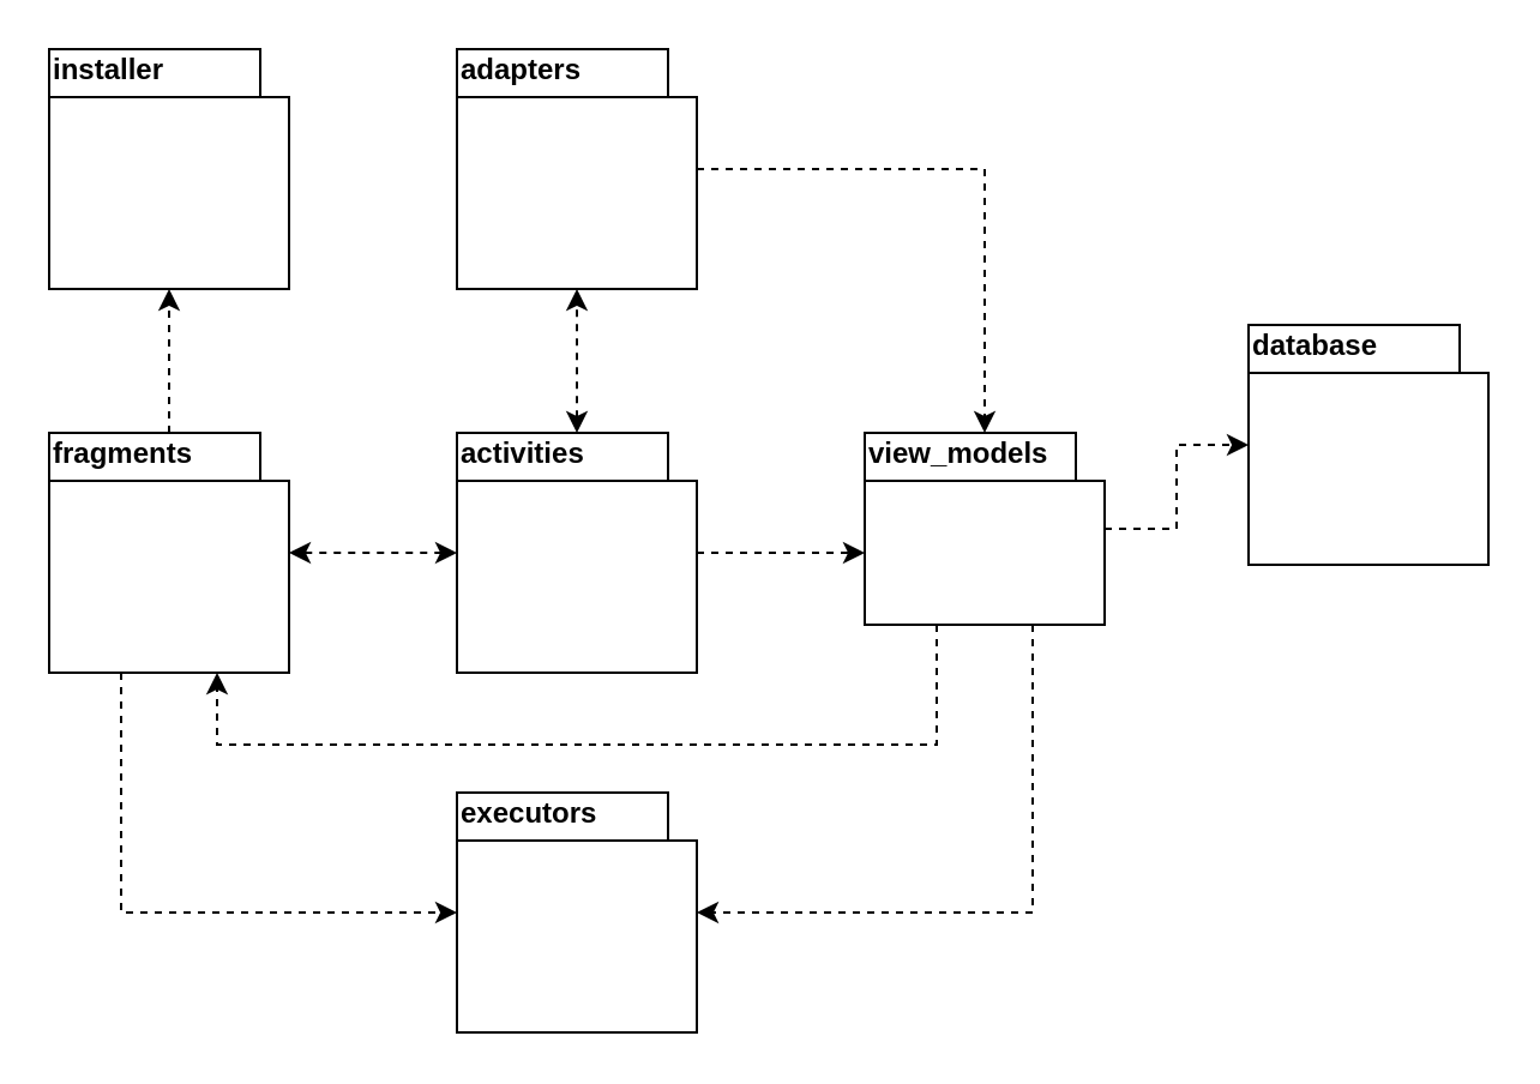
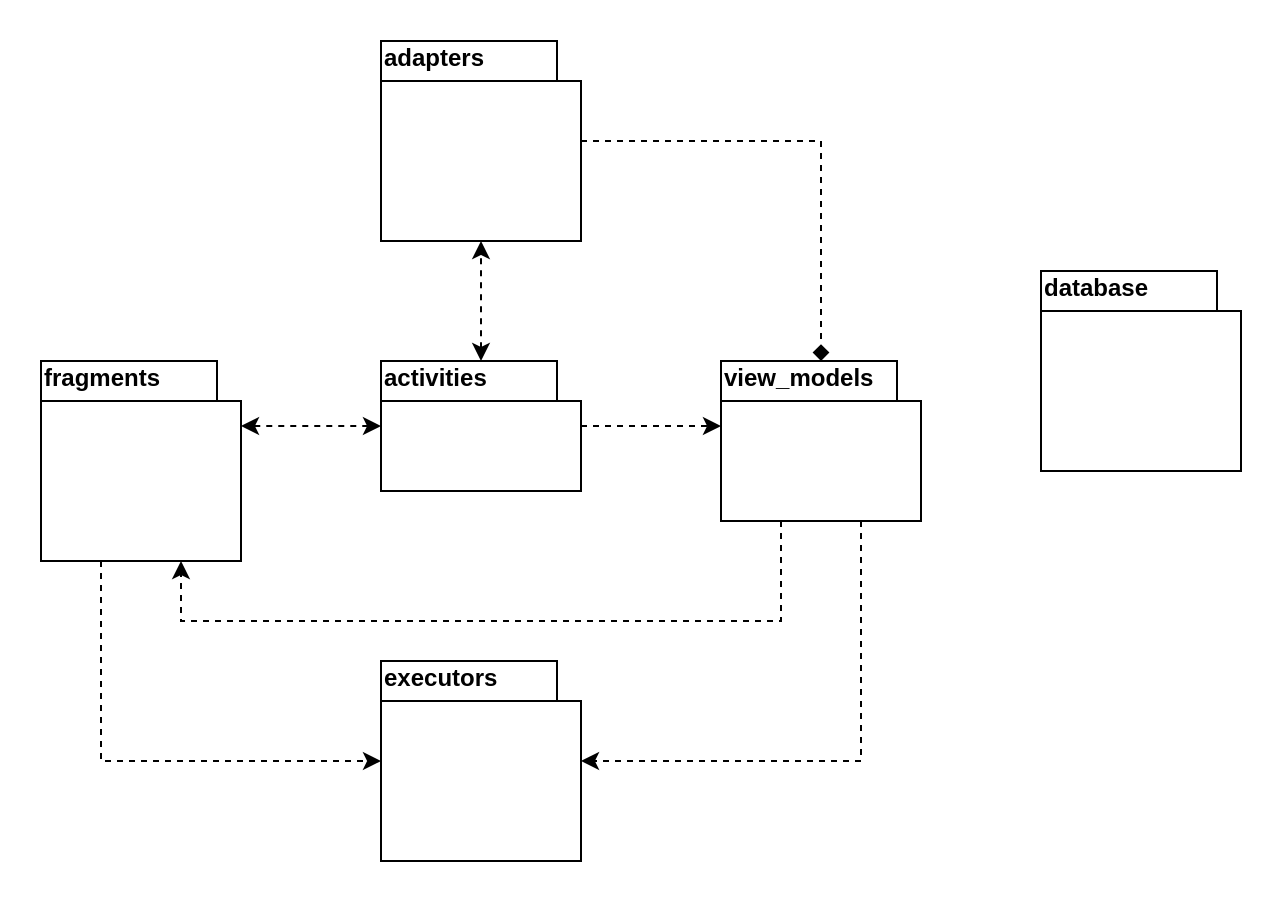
  <mxCell id="0" />
  <mxCell id="1" parent="0" />
- <mxCell id="2" style="edgeStyle=orthogonalEdgeStyle;rounded=0;orthogonalLoop=1;jettySize=auto;html=1;dashed=1;startArrow=none;startFill=0;endArrow=classic;endFill=1;strokeWidth=1;" parent="1" source="17" target="8" edge="1"><mxGeometry relative="1" as="geometry"><mxPoint x="289" y="70" as="sourcePoint" /><Array as="points"><mxPoint x="410" y="70" /></Array></mxGeometry></mxCell>
- <mxCell id="3" style="edgeStyle=orthogonalEdgeStyle;rounded=0;orthogonalLoop=1;jettySize=auto;html=1;dashed=1;startArrow=none;startFill=0;endArrow=classic;endFill=1;strokeWidth=1;" parent="1" source="13" target="16" edge="1"><mxGeometry relative="1" as="geometry"><mxPoint x="70" y="180" as="sourcePoint" /><mxPoint x="70" y="120" as="targetPoint" /></mxGeometry></mxCell>
+ <mxCell id="2" style="edgeStyle=orthogonalEdgeStyle;rounded=0;orthogonalLoop=1;jettySize=auto;html=1;dashed=1;startArrow=none;startFill=0;endArrow=diamond;endFill=1;strokeWidth=1;" parent="1" source="17" target="8" edge="1"><mxGeometry relative="1" as="geometry"><mxPoint x="289" y="70" as="sourcePoint" /><Array as="points"><mxPoint x="410" y="70" /></Array></mxGeometry></mxCell>
  <mxCell id="4" style="edgeStyle=orthogonalEdgeStyle;rounded=0;orthogonalLoop=1;jettySize=auto;html=1;dashed=1;startArrow=none;startFill=0;endArrow=classic;endFill=1;strokeWidth=1;" parent="1" source="13" target="12" edge="1"><mxGeometry relative="1" as="geometry"><mxPoint x="70" y="280" as="sourcePoint" /><mxPoint x="190" y="380" as="targetPoint" /><Array as="points"><mxPoint x="50" y="380" /></Array></mxGeometry></mxCell>
  <mxCell id="5" style="edgeStyle=orthogonalEdgeStyle;rounded=0;orthogonalLoop=1;jettySize=auto;html=1;dashed=1;startArrow=none;startFill=0;endArrow=classic;endFill=1;strokeWidth=1;" parent="1" source="8" target="12" edge="1"><mxGeometry relative="1" as="geometry"><mxPoint x="290" y="380" as="targetPoint" /><Array as="points"><mxPoint x="430" y="380" /></Array></mxGeometry></mxCell>
- <mxCell id="6" style="edgeStyle=orthogonalEdgeStyle;rounded=0;orthogonalLoop=1;jettySize=auto;html=1;dashed=1;startArrow=none;startFill=0;endArrow=classic;endFill=1;strokeWidth=1;" parent="1" source="8" target="11" edge="1"><mxGeometry relative="1" as="geometry" /></mxCell>
  <mxCell id="7" style="edgeStyle=orthogonalEdgeStyle;rounded=0;orthogonalLoop=1;jettySize=auto;html=1;dashed=1;" edge="1" parent="1" source="8" target="13"><mxGeometry relative="1" as="geometry"><Array as="points"><mxPoint x="390" y="310" /><mxPoint x="90" y="310" /></Array></mxGeometry></mxCell>
  <mxCell id="8" value="view_models" style="shape=folder;fontStyle=1;spacingTop=-5;tabWidth=88;tabHeight=20;tabPosition=left;html=1;verticalAlign=top;align=left;" parent="1" vertex="1"><mxGeometry x="360" y="180" width="100" height="80" as="geometry" /></mxCell>
  <mxCell id="9" style="edgeStyle=orthogonalEdgeStyle;rounded=0;orthogonalLoop=1;jettySize=auto;html=1;dashed=1;startArrow=none;startFill=0;endArrow=classic;endFill=1;strokeWidth=1;" parent="1" source="15" target="8" edge="1"><mxGeometry relative="1" as="geometry"><mxPoint x="290" y="230" as="sourcePoint" /><Array as="points"><mxPoint x="240" y="240" /></Array></mxGeometry></mxCell>
  <mxCell id="10" style="edgeStyle=orthogonalEdgeStyle;rounded=0;orthogonalLoop=1;jettySize=auto;html=1;dashed=1;startArrow=classic;startFill=1;endArrow=classic;endFill=1;strokeWidth=1;" parent="1" source="15" target="13" edge="1"><mxGeometry relative="1" as="geometry"><mxPoint x="190" y="230" as="sourcePoint" /><Array as="points"><mxPoint x="240" y="240" /></Array></mxGeometry></mxCell>
  <mxCell id="11" value="database" style="shape=folder;fontStyle=1;spacingTop=-5;tabWidth=88;tabHeight=20;tabPosition=left;html=1;verticalAlign=top;align=left;" parent="1" vertex="1"><mxGeometry x="520" y="135" width="100" height="100" as="geometry" /></mxCell>
  <mxCell id="12" value="executors" style="shape=folder;fontStyle=1;spacingTop=-5;tabWidth=88;tabHeight=20;tabPosition=left;html=1;verticalAlign=top;align=left;" parent="1" vertex="1"><mxGeometry x="190" y="330" width="100" height="100" as="geometry" /></mxCell>
  <mxCell id="13" value="fragments" style="shape=folder;fontStyle=1;spacingTop=-5;tabWidth=88;tabHeight=20;tabPosition=left;html=1;verticalAlign=top;align=left;" parent="1" vertex="1"><mxGeometry x="20" y="180" width="100" height="100" as="geometry" /></mxCell>
  <mxCell id="14" style="edgeStyle=orthogonalEdgeStyle;rounded=0;orthogonalLoop=1;jettySize=auto;html=1;dashed=1;startArrow=classic;startFill=1;endArrow=classic;endFill=1;strokeWidth=1;" parent="1" source="15" target="17" edge="1"><mxGeometry relative="1" as="geometry" /></mxCell>
- <mxCell id="15" value="activities" style="shape=folder;fontStyle=1;spacingTop=-5;tabWidth=88;tabHeight=20;tabPosition=left;html=1;verticalAlign=top;align=left;" parent="1" vertex="1"><mxGeometry x="190" y="180" width="100" height="100" as="geometry" /></mxCell>
- <mxCell id="16" value="installer" style="shape=folder;fontStyle=1;spacingTop=-5;tabWidth=88;tabHeight=20;tabPosition=left;html=1;verticalAlign=top;align=left;" parent="1" vertex="1"><mxGeometry x="20" y="20" width="100" height="100" as="geometry" /></mxCell>
+ <mxCell id="15" value="activities" style="shape=folder;fontStyle=1;spacingTop=-5;tabWidth=88;tabHeight=20;tabPosition=left;html=1;verticalAlign=top;align=left;" parent="1" vertex="1"><mxGeometry x="190" y="180" width="100" height="65" as="geometry" /></mxCell>
  <mxCell id="17" value="adapters" style="shape=folder;fontStyle=1;spacingTop=-5;tabWidth=88;tabHeight=20;tabPosition=left;html=1;verticalAlign=top;align=left;" parent="1" vertex="1"><mxGeometry x="190" y="20" width="100" height="100" as="geometry" /></mxCell>
